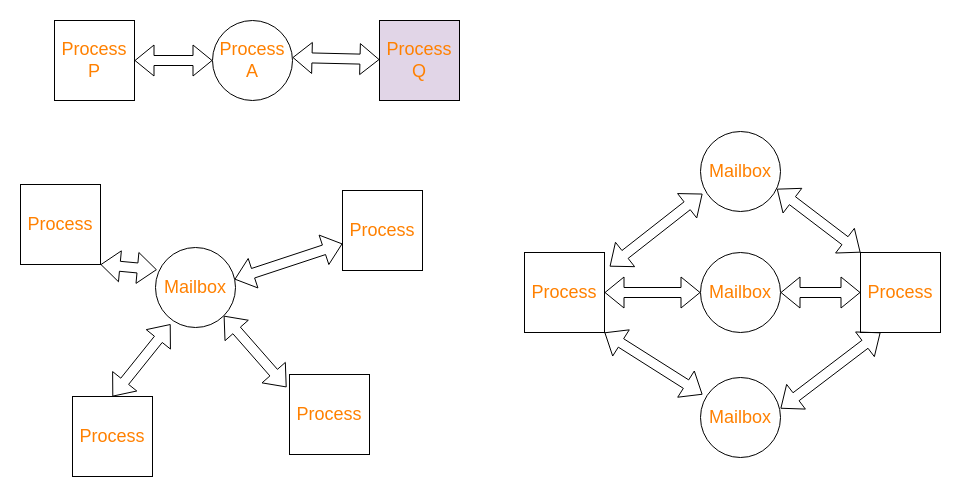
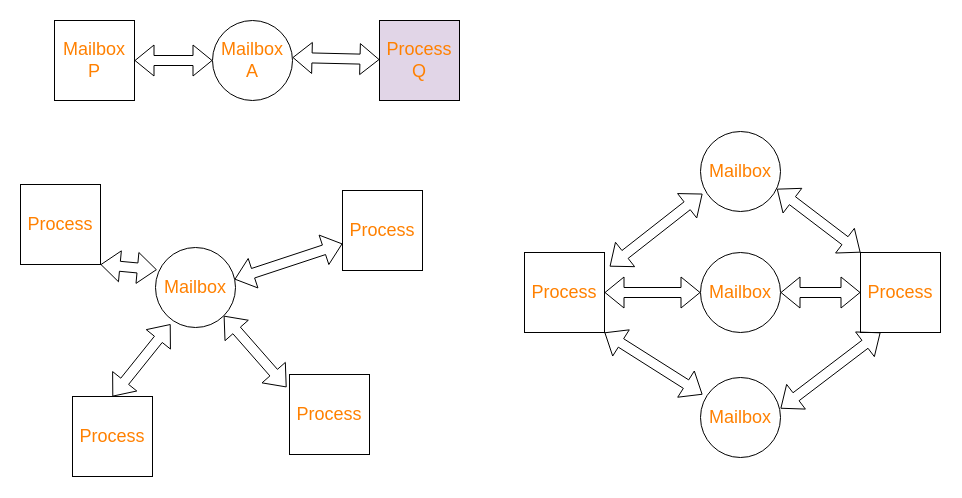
  <mxCell id="0" />
  <mxCell id="1" parent="0" />
- <mxCell id="2" value="&lt;font color=&quot;#ff8000&quot; style=&quot;font-size: 18px;&quot;&gt;Process P&lt;/font&gt;" style="whiteSpace=wrap;html=1;aspect=fixed;" vertex="1" parent="1"><mxGeometry x="54" y="20" width="80" height="80" as="geometry" /></mxCell>
+ <mxCell id="2" value="&lt;font color=&quot;#ff8000&quot; style=&quot;font-size: 18px;&quot;&gt;Mailbox P&lt;/font&gt;" style="whiteSpace=wrap;html=1;aspect=fixed;" vertex="1" parent="1"><mxGeometry x="54" y="20" width="80" height="80" as="geometry" /></mxCell>
  <mxCell id="3" value="&lt;font color=&quot;#ff8000&quot; style=&quot;font-size: 18px;&quot;&gt;Process Q&lt;/font&gt;" style="whiteSpace=wrap;html=1;aspect=fixed;fillColor=#e1d5e7;" vertex="1" parent="1"><mxGeometry x="379" y="20" width="80" height="80" as="geometry" /></mxCell>
- <mxCell id="4" value="Process A" style="ellipse;whiteSpace=wrap;html=1;aspect=fixed;fontSize=18;fontColor=#FF8000;" vertex="1" parent="1"><mxGeometry x="212" y="20" width="80" height="80" as="geometry" /></mxCell>
+ <mxCell id="4" value="Mailbox A" style="ellipse;whiteSpace=wrap;html=1;aspect=fixed;fontSize=18;fontColor=#FF8000;" vertex="1" parent="1"><mxGeometry x="212" y="20" width="80" height="80" as="geometry" /></mxCell>
  <mxCell id="5" value="" style="shape=flexArrow;endArrow=classic;startArrow=classic;html=1;fontSize=18;fontColor=#FF8000;entryX=0;entryY=0.5;entryDx=0;entryDy=0;exitX=1;exitY=0.5;exitDx=0;exitDy=0;" edge="1" parent="1" source="2" target="4"><mxGeometry width="100" height="100" relative="1" as="geometry"><mxPoint x="134" y="66" as="sourcePoint" /><mxPoint x="257" y="68" as="targetPoint" /></mxGeometry></mxCell>
  <mxCell id="6" value="" style="shape=flexArrow;endArrow=classic;startArrow=classic;html=1;fontSize=18;fontColor=#FF8000;exitX=1;exitY=0.5;exitDx=0;exitDy=0;" edge="1" parent="1" target="3"><mxGeometry width="100" height="100" relative="1" as="geometry"><mxPoint x="292" y="57" as="sourcePoint" /><mxPoint x="370" y="57" as="targetPoint" /></mxGeometry></mxCell>
  <mxCell id="7" value="Mailbox" style="ellipse;whiteSpace=wrap;html=1;aspect=fixed;fontSize=18;fontColor=#FF8000;" vertex="1" parent="1"><mxGeometry x="155" y="247" width="80" height="80" as="geometry" /></mxCell>
  <mxCell id="8" value="Process" style="whiteSpace=wrap;html=1;aspect=fixed;fontSize=18;fontColor=#FF8000;" vertex="1" parent="1"><mxGeometry x="342" y="190" width="80" height="80" as="geometry" /></mxCell>
  <mxCell id="9" value="Process" style="whiteSpace=wrap;html=1;aspect=fixed;fontSize=18;fontColor=#FF8000;" vertex="1" parent="1"><mxGeometry x="20" y="184" width="80" height="80" as="geometry" /></mxCell>
  <mxCell id="10" value="Process" style="whiteSpace=wrap;html=1;aspect=fixed;fontSize=18;fontColor=#FF8000;" vertex="1" parent="1"><mxGeometry x="72" y="396" width="80" height="80" as="geometry" /></mxCell>
  <mxCell id="11" value="Process" style="whiteSpace=wrap;html=1;aspect=fixed;fontSize=18;fontColor=#FF8000;" vertex="1" parent="1"><mxGeometry x="289" y="374" width="80" height="80" as="geometry" /></mxCell>
  <mxCell id="12" value="" style="shape=flexArrow;endArrow=classic;startArrow=classic;html=1;fontSize=18;fontColor=#FF8000;entryX=0.188;entryY=0.958;entryDx=0;entryDy=0;entryPerimeter=0;exitX=0.5;exitY=0;exitDx=0;exitDy=0;" edge="1" parent="1" source="10" target="7"><mxGeometry width="100" height="100" relative="1" as="geometry"><mxPoint x="86" y="413" as="sourcePoint" /><mxPoint x="186" y="313" as="targetPoint" /></mxGeometry></mxCell>
  <mxCell id="13" value="" style="shape=flexArrow;endArrow=classic;startArrow=classic;html=1;fontSize=18;fontColor=#FF8000;exitX=0.988;exitY=0.398;exitDx=0;exitDy=0;exitPerimeter=0;" edge="1" parent="1" source="7" target="8"><mxGeometry width="100" height="100" relative="1" as="geometry"><mxPoint x="233" y="314" as="sourcePoint" /><mxPoint x="333" y="214" as="targetPoint" /></mxGeometry></mxCell>
  <mxCell id="14" value="" style="shape=flexArrow;endArrow=classic;startArrow=classic;html=1;fontSize=18;fontColor=#FF8000;entryX=-0.037;entryY=0.16;entryDx=0;entryDy=0;entryPerimeter=0;exitX=1;exitY=1;exitDx=0;exitDy=0;" edge="1" parent="1" source="7" target="11"><mxGeometry width="100" height="100" relative="1" as="geometry"><mxPoint x="193" y="460" as="sourcePoint" /><mxPoint x="293" y="360" as="targetPoint" /></mxGeometry></mxCell>
  <mxCell id="15" value="" style="shape=flexArrow;endArrow=classic;startArrow=classic;html=1;fontSize=18;fontColor=#FF8000;entryX=1;entryY=1;entryDx=0;entryDy=0;exitX=0.017;exitY=0.278;exitDx=0;exitDy=0;exitPerimeter=0;" edge="1" parent="1" source="7" target="9"><mxGeometry width="100" height="100" relative="1" as="geometry"><mxPoint x="-4" y="403" as="sourcePoint" /><mxPoint x="96" y="303" as="targetPoint" /></mxGeometry></mxCell>
  <mxCell id="16" value="Process" style="whiteSpace=wrap;html=1;aspect=fixed;fontSize=18;fontColor=#FF8000;" vertex="1" parent="1"><mxGeometry x="524" y="252" width="80" height="80" as="geometry" /></mxCell>
  <mxCell id="17" value="Process" style="whiteSpace=wrap;html=1;aspect=fixed;fontSize=18;fontColor=#FF8000;" vertex="1" parent="1"><mxGeometry x="860" y="252" width="80" height="80" as="geometry" /></mxCell>
  <mxCell id="18" value="Mailbox" style="ellipse;whiteSpace=wrap;html=1;aspect=fixed;fontSize=18;fontColor=#FF8000;" vertex="1" parent="1"><mxGeometry x="700" y="131" width="80" height="80" as="geometry" /></mxCell>
  <mxCell id="19" value="Mailbox" style="ellipse;whiteSpace=wrap;html=1;aspect=fixed;fontSize=18;fontColor=#FF8000;" vertex="1" parent="1"><mxGeometry x="700" y="252" width="80" height="80" as="geometry" /></mxCell>
  <mxCell id="20" value="Mailbox" style="ellipse;whiteSpace=wrap;html=1;aspect=fixed;fontSize=18;fontColor=#FF8000;" vertex="1" parent="1"><mxGeometry x="700" y="377" width="80" height="80" as="geometry" /></mxCell>
  <mxCell id="21" value="" style="shape=flexArrow;endArrow=classic;startArrow=classic;html=1;fontSize=18;fontColor=#FF8000;entryX=0.025;entryY=0.778;entryDx=0;entryDy=0;entryPerimeter=0;exitX=1.065;exitY=0.175;exitDx=0;exitDy=0;exitPerimeter=0;" edge="1" parent="1" source="16" target="18"><mxGeometry width="100" height="100" relative="1" as="geometry"><mxPoint x="608" y="314" as="sourcePoint" /><mxPoint x="708" y="214" as="targetPoint" /></mxGeometry></mxCell>
  <mxCell id="22" value="" style="shape=flexArrow;endArrow=classic;startArrow=classic;html=1;fontSize=18;fontColor=#FF8000;entryX=0;entryY=0.5;entryDx=0;entryDy=0;exitX=1;exitY=0.5;exitDx=0;exitDy=0;" edge="1" parent="1" source="16" target="19"><mxGeometry width="100" height="100" relative="1" as="geometry"><mxPoint x="619" y="410" as="sourcePoint" /><mxPoint x="719" y="310" as="targetPoint" /></mxGeometry></mxCell>
  <mxCell id="23" value="" style="shape=flexArrow;endArrow=classic;startArrow=classic;html=1;fontSize=18;fontColor=#FF8000;entryX=1;entryY=1;entryDx=0;entryDy=0;exitX=0.025;exitY=0.213;exitDx=0;exitDy=0;exitPerimeter=0;" edge="1" parent="1" source="20" target="16"><mxGeometry width="100" height="100" relative="1" as="geometry"><mxPoint x="612" y="480" as="sourcePoint" /><mxPoint x="712" y="380" as="targetPoint" /></mxGeometry></mxCell>
  <mxCell id="24" value="" style="shape=flexArrow;endArrow=classic;startArrow=classic;html=1;fontSize=18;fontColor=#FF8000;entryX=0;entryY=0;entryDx=0;entryDy=0;exitX=0.955;exitY=0.717;exitDx=0;exitDy=0;exitPerimeter=0;" edge="1" parent="1" source="18" target="17"><mxGeometry width="100" height="100" relative="1" as="geometry"><mxPoint x="766" y="241" as="sourcePoint" /><mxPoint x="866" y="141" as="targetPoint" /></mxGeometry></mxCell>
  <mxCell id="25" value="" style="shape=flexArrow;endArrow=classic;startArrow=classic;html=1;fontSize=18;fontColor=#FF8000;entryX=0;entryY=0.5;entryDx=0;entryDy=0;exitX=1;exitY=0.5;exitDx=0;exitDy=0;" edge="1" parent="1" source="19" target="17"><mxGeometry width="100" height="100" relative="1" as="geometry"><mxPoint x="696" y="463" as="sourcePoint" /><mxPoint x="796" y="363" as="targetPoint" /></mxGeometry></mxCell>
  <mxCell id="26" value="" style="shape=flexArrow;endArrow=classic;startArrow=classic;html=1;fontSize=18;fontColor=#FF8000;entryX=0.25;entryY=1;entryDx=0;entryDy=0;exitX=1;exitY=0.388;exitDx=0;exitDy=0;exitPerimeter=0;" edge="1" parent="1" source="20" target="17"><mxGeometry width="100" height="100" relative="1" as="geometry"><mxPoint x="791" y="443" as="sourcePoint" /><mxPoint x="891" y="343" as="targetPoint" /></mxGeometry></mxCell>
